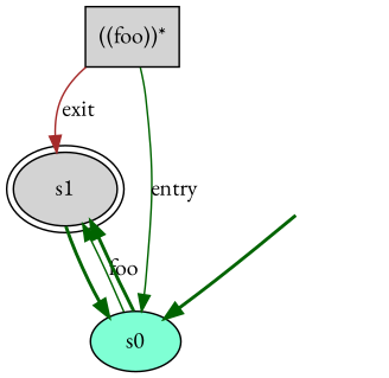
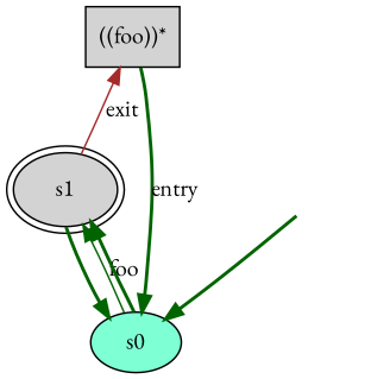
  digraph {
    fontname="EB Garamond"
    rankdir=TB
    node [fillcolor=lightgrey fontname="EB Garamond" style=filled]
    edge [color=darkgreen fontname="EB Garamond" style=bold]
    n1 [label="((foo))*" shape=box]
    s1 [peripheries=2]
    s0 [fillcolor=aquamarine]
    _start_ [style=invis fillcolor=""]
    subgraph sub_1 {
      rank=same
      n1
    }
-   n1 -> s1 [color=brown label=exit style=solid]
-   n1 -> s0 [label=entry style=solid]
+   s1 -> n1 [color=brown label=exit style=solid]
+   n1 -> s0 [label=entry]
    s1 -> s0
    s0 -> s1 [label=foo style=solid]
    s0 -> s1
    _start_ -> s0
  }
